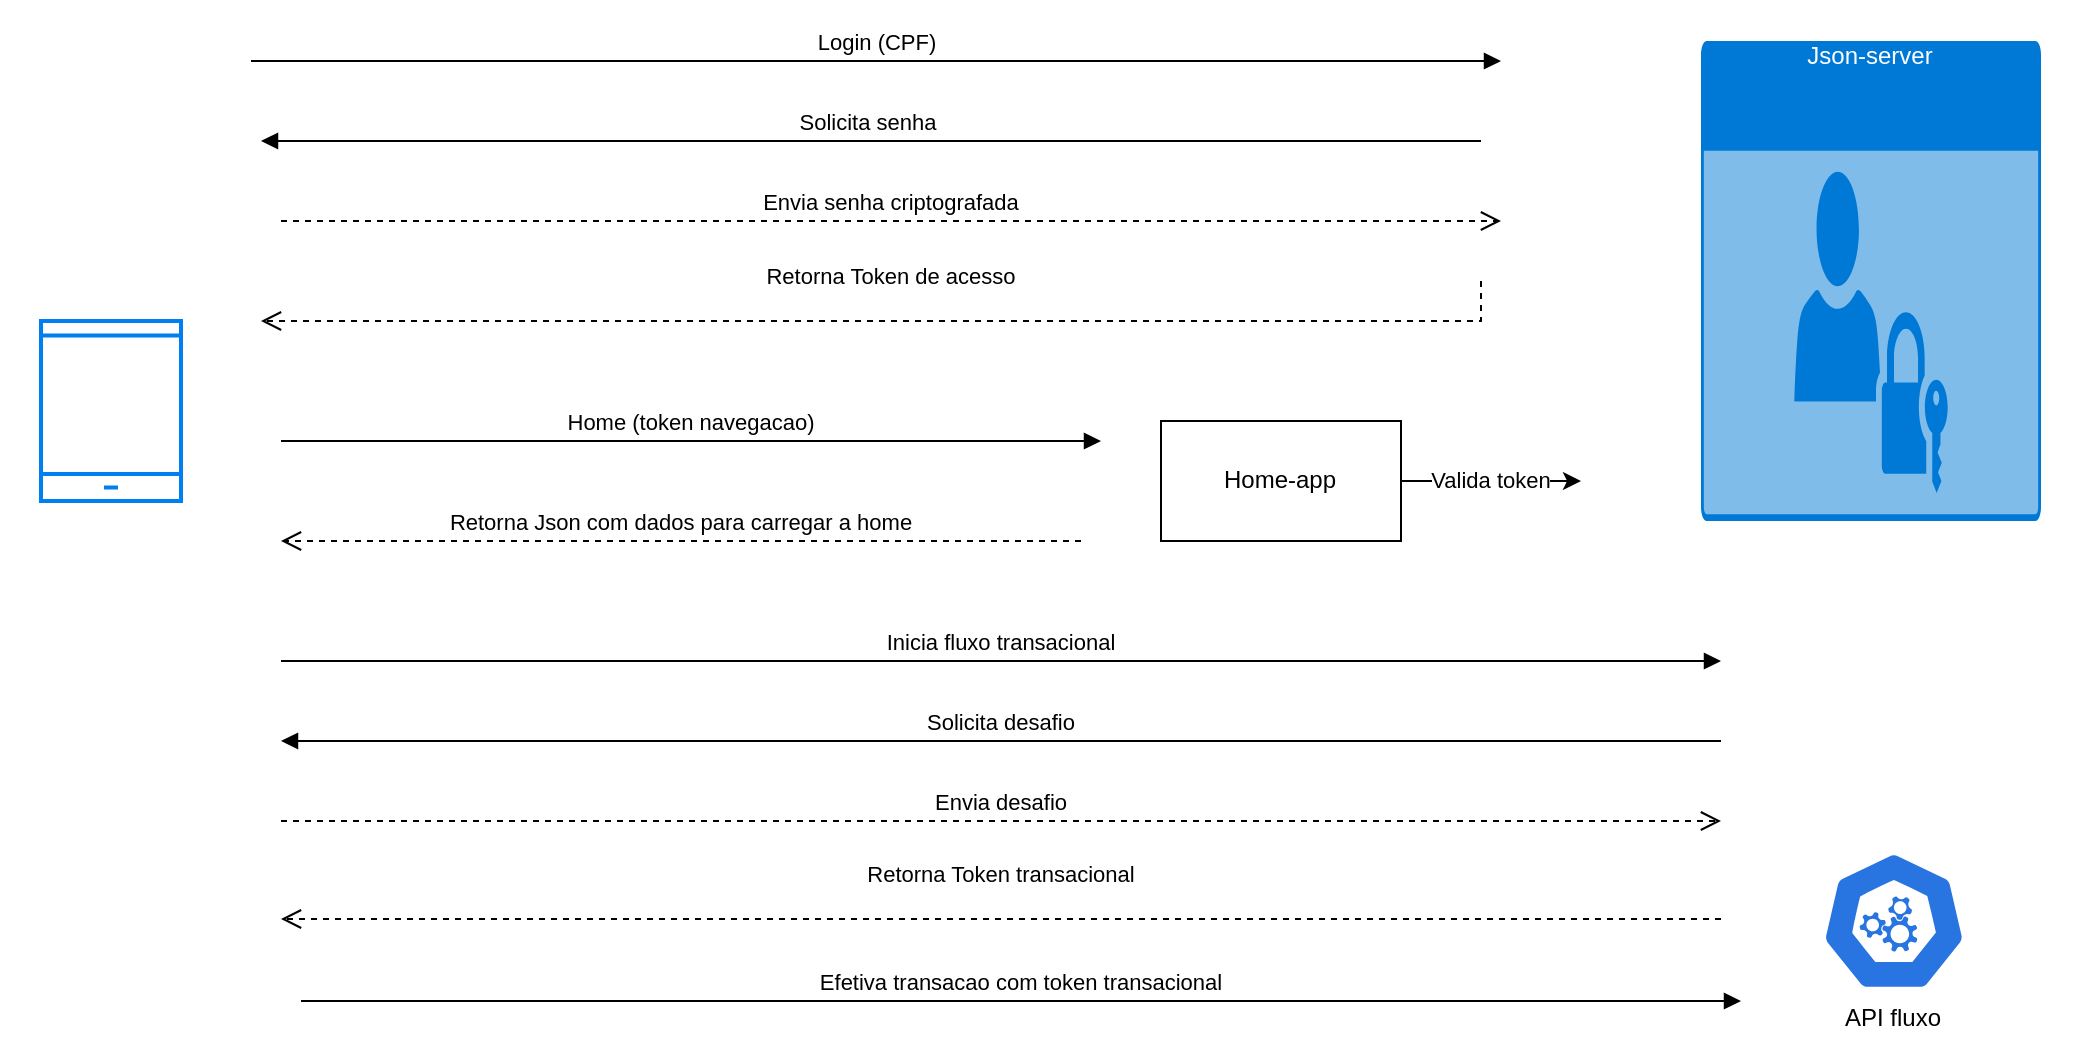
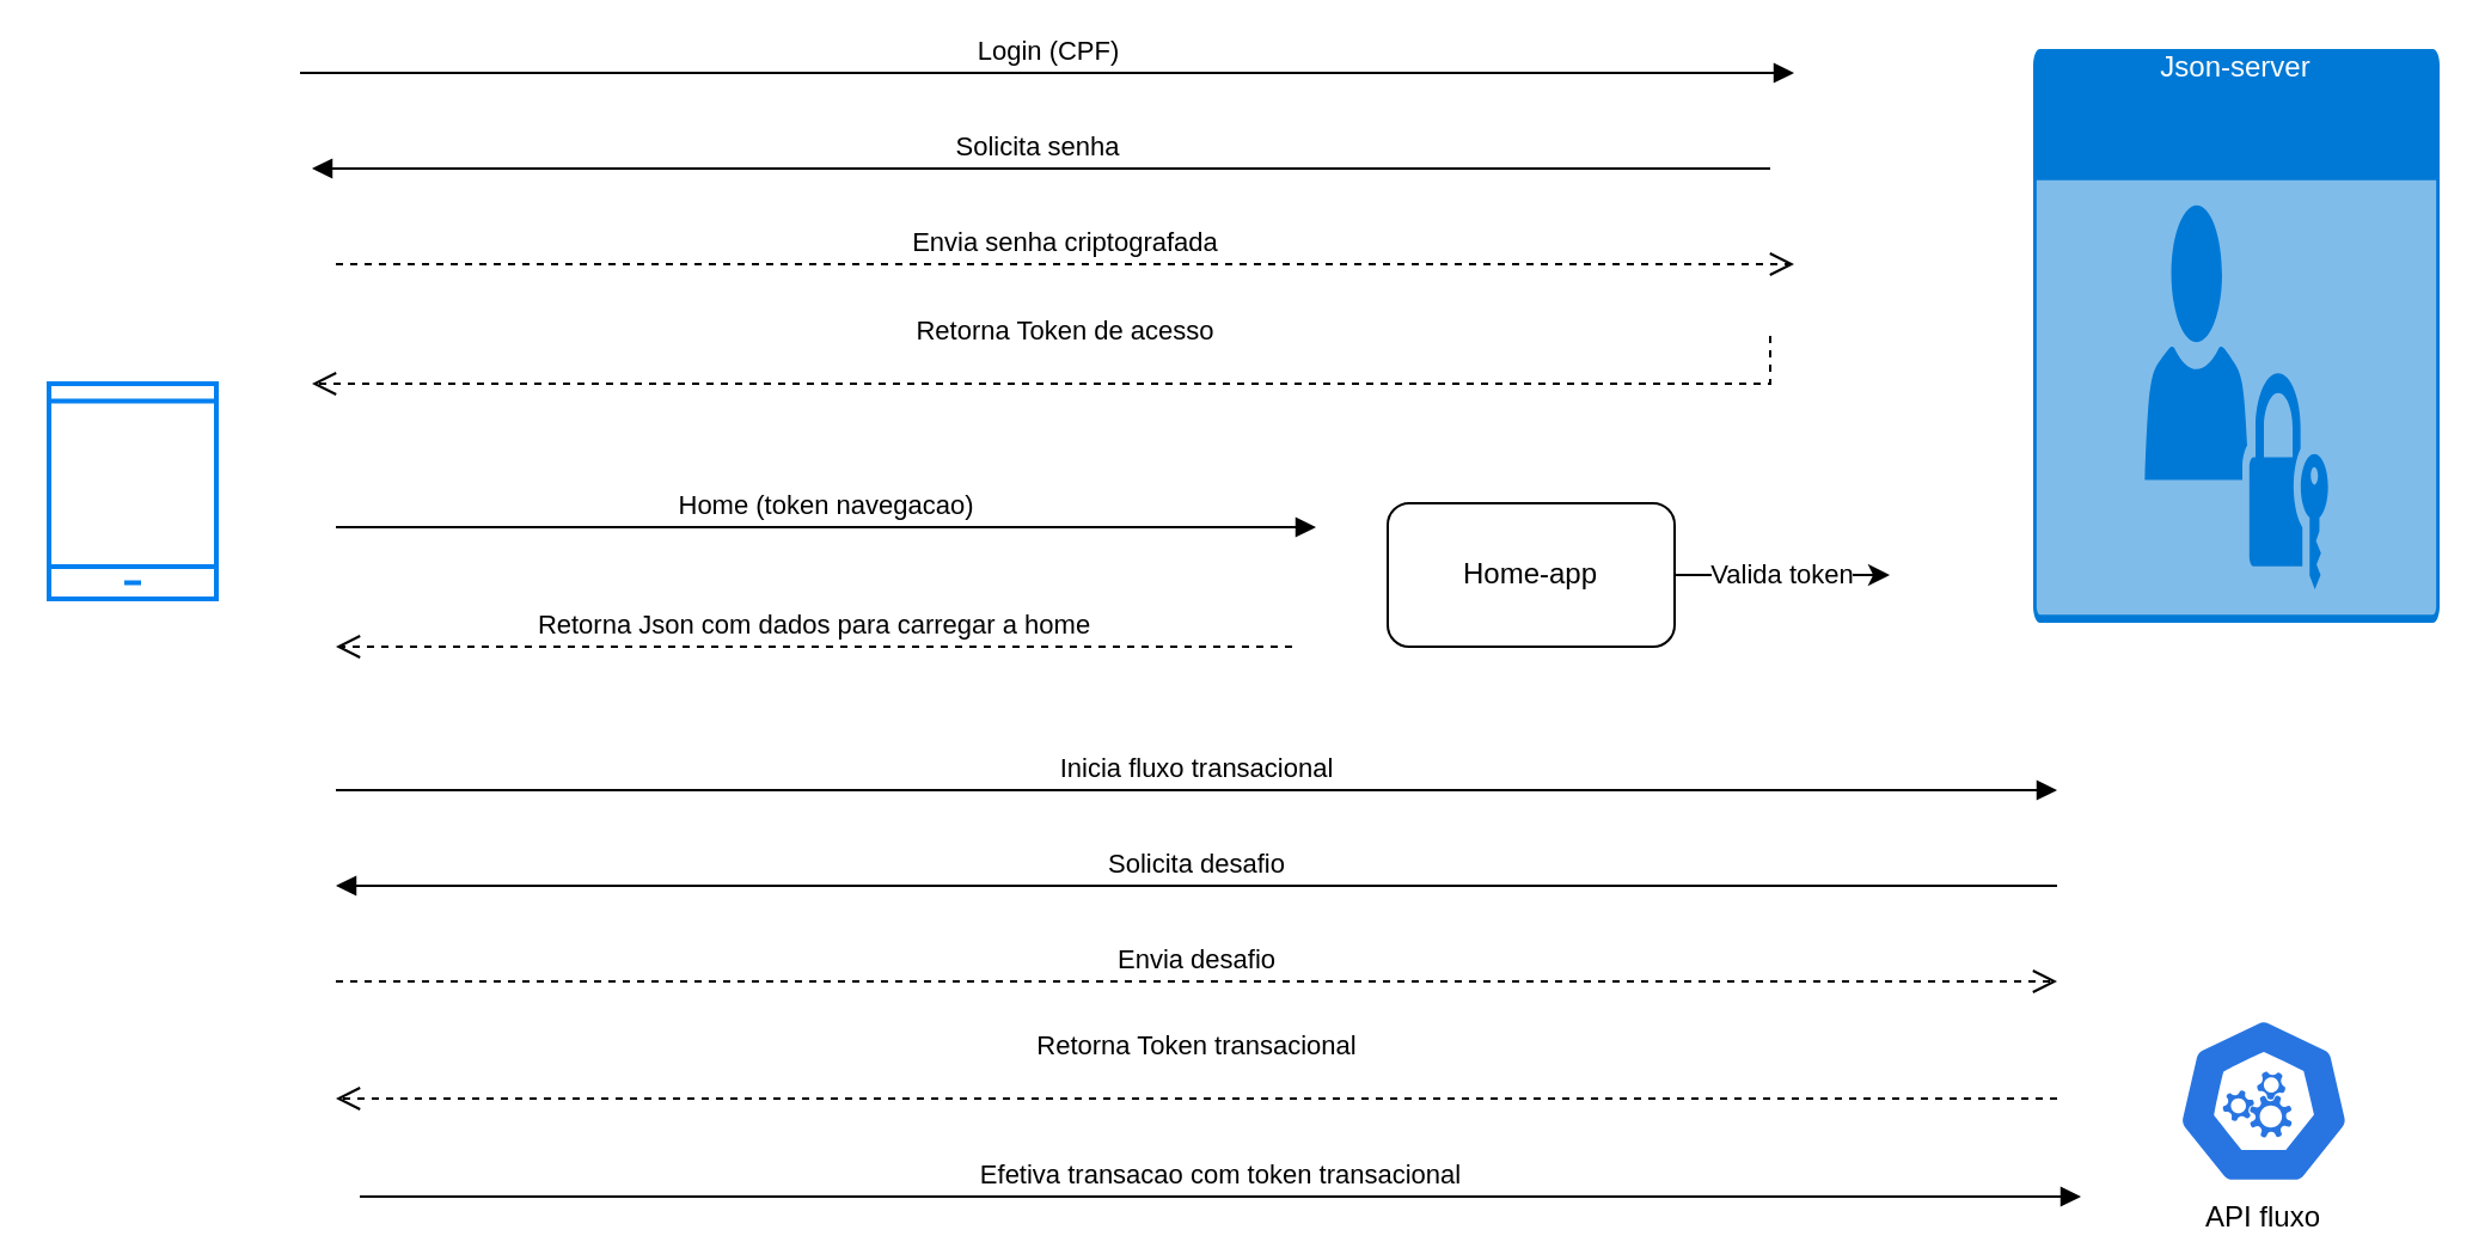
  <mxCell id="0" />
  <mxCell id="1" parent="0" />
  <mxCell id="2" value="Login (CPF)" style="html=1;verticalAlign=bottom;endArrow=block;edgeStyle=elbowEdgeStyle;elbow=vertical;curved=0;rounded=0;" parent="1" edge="1"><mxGeometry relative="1" as="geometry"><mxPoint x="125" y="30" as="sourcePoint" /><Array as="points"><mxPoint x="210" y="30" /></Array><mxPoint x="750" y="30" as="targetPoint" /></mxGeometry></mxCell>
  <mxCell id="3" value="Retorna Token de acesso&lt;div&gt;&lt;br&gt;&lt;/div&gt;" style="html=1;verticalAlign=bottom;endArrow=open;dashed=1;endSize=8;edgeStyle=elbowEdgeStyle;elbow=vertical;curved=0;rounded=0;" parent="1" edge="1"><mxGeometry relative="1" as="geometry"><mxPoint x="130" y="160" as="targetPoint" /><Array as="points"><mxPoint x="225" y="160" /></Array><mxPoint x="740" y="140" as="sourcePoint" /></mxGeometry></mxCell>
  <mxCell id="4" value="Solicita senha&amp;nbsp;" style="html=1;verticalAlign=bottom;endArrow=block;edgeStyle=elbowEdgeStyle;elbow=vertical;curved=0;rounded=0;" parent="1" edge="1"><mxGeometry relative="1" as="geometry"><mxPoint x="740" y="70" as="sourcePoint" /><Array as="points"><mxPoint x="220" y="70" /></Array><mxPoint x="130" y="70" as="targetPoint" /></mxGeometry></mxCell>
  <mxCell id="5" value="Envia senha criptografada" style="html=1;verticalAlign=bottom;endArrow=open;dashed=1;endSize=8;edgeStyle=elbowEdgeStyle;elbow=vertical;curved=0;rounded=0;" parent="1" edge="1"><mxGeometry relative="1" as="geometry"><mxPoint x="750" y="110" as="targetPoint" /><Array as="points"><mxPoint x="220" y="110" /></Array><mxPoint x="140" y="110" as="sourcePoint" /></mxGeometry></mxCell>
  <mxCell id="6" value="Json-server" style="html=1;whiteSpace=wrap;strokeColor=none;fillColor=#0079D6;labelPosition=center;verticalLabelPosition=middle;verticalAlign=top;align=center;fontSize=12;outlineConnect=0;spacingTop=-6;fontColor=#FFFFFF;sketch=0;shape=mxgraph.sitemap.login;" vertex="1" parent="1"><mxGeometry x="850" y="20" width="170" height="240" as="geometry" /></mxCell>
  <mxCell id="7" value="" style="html=1;verticalLabelPosition=bottom;align=center;labelBackgroundColor=#ffffff;verticalAlign=top;strokeWidth=2;strokeColor=#0080F0;shadow=0;dashed=0;shape=mxgraph.ios7.icons.smartphone;" vertex="1" parent="1"><mxGeometry x="20" y="160" width="70" height="90" as="geometry" /></mxCell>
  <mxCell id="8" value="Home (token navegacao)" style="html=1;verticalAlign=bottom;endArrow=block;edgeStyle=elbowEdgeStyle;elbow=vertical;curved=0;rounded=0;" edge="1" parent="1"><mxGeometry relative="1" as="geometry"><mxPoint x="140" y="220" as="sourcePoint" /><Array as="points"><mxPoint x="225" y="220" /></Array><mxPoint x="550" y="220" as="targetPoint" /></mxGeometry></mxCell>
  <mxCell id="9" value="Valida token" style="edgeStyle=orthogonalEdgeStyle;rounded=0;orthogonalLoop=1;jettySize=auto;html=1;" edge="1" parent="1" source="10"><mxGeometry relative="1" as="geometry"><mxPoint x="790" y="240" as="targetPoint" /></mxGeometry></mxCell>
- <mxCell id="10" value="Home-app" style="rounded=0;whiteSpace=wrap;html=1;" vertex="1" parent="1"><mxGeometry x="580" y="210" width="120" height="60" as="geometry" /></mxCell>
+ <mxCell id="10" value="Home-app" style="whiteSpace=wrap;html=1;rounded=1;" vertex="1" parent="1"><mxGeometry x="580" y="210" width="120" height="60" as="geometry" /></mxCell>
  <mxCell id="11" value="&lt;div&gt;Retorna Json com dados para carregar a home&lt;/div&gt;" style="html=1;verticalAlign=bottom;endArrow=open;dashed=1;endSize=8;edgeStyle=elbowEdgeStyle;elbow=vertical;curved=0;rounded=0;" edge="1" parent="1"><mxGeometry relative="1" as="geometry"><mxPoint x="140" y="270" as="targetPoint" /><Array as="points"><mxPoint x="235" y="270" /></Array><mxPoint x="540" y="270" as="sourcePoint" /></mxGeometry></mxCell>
  <mxCell id="12" value="Inicia fluxo transacional" style="html=1;verticalAlign=bottom;endArrow=block;edgeStyle=elbowEdgeStyle;elbow=vertical;curved=0;rounded=0;" edge="1" parent="1"><mxGeometry relative="1" as="geometry"><mxPoint x="140" y="330" as="sourcePoint" /><Array as="points"><mxPoint x="225" y="330" /></Array><mxPoint x="860" y="330" as="targetPoint" /></mxGeometry></mxCell>
  <mxCell id="13" value="Solicita desafio" style="html=1;verticalAlign=bottom;endArrow=block;edgeStyle=elbowEdgeStyle;elbow=vertical;curved=0;rounded=0;" edge="1" parent="1"><mxGeometry relative="1" as="geometry"><mxPoint x="860" y="370" as="sourcePoint" /><Array as="points"><mxPoint x="230" y="370" /></Array><mxPoint x="140" y="370" as="targetPoint" /></mxGeometry></mxCell>
  <mxCell id="14" value="Envia desafio" style="html=1;verticalAlign=bottom;endArrow=open;dashed=1;endSize=8;edgeStyle=elbowEdgeStyle;elbow=vertical;curved=0;rounded=0;" edge="1" parent="1"><mxGeometry relative="1" as="geometry"><mxPoint x="860" y="410" as="targetPoint" /><Array as="points"><mxPoint x="220" y="410" /></Array><mxPoint x="140" y="410" as="sourcePoint" /></mxGeometry></mxCell>
  <mxCell id="15" value="Retorna Token transacional&lt;div&gt;&lt;div&gt;&lt;br&gt;&lt;/div&gt;&lt;/div&gt;" style="html=1;verticalAlign=bottom;endArrow=open;dashed=1;endSize=8;edgeStyle=elbowEdgeStyle;elbow=vertical;curved=0;rounded=0;" edge="1" parent="1"><mxGeometry relative="1" as="geometry"><mxPoint x="140" y="459" as="targetPoint" /><Array as="points"><mxPoint x="325" y="459" /></Array><mxPoint x="860" y="459" as="sourcePoint" /></mxGeometry></mxCell>
  <mxCell id="16" value="Efetiva transacao com token transacional" style="html=1;verticalAlign=bottom;endArrow=block;edgeStyle=elbowEdgeStyle;elbow=vertical;curved=0;rounded=0;" edge="1" parent="1"><mxGeometry relative="1" as="geometry"><mxPoint x="150" y="500" as="sourcePoint" /><Array as="points"><mxPoint x="235" y="500" /></Array><mxPoint x="870" y="500" as="targetPoint" /></mxGeometry></mxCell>
  <mxCell id="17" value="API fluxo" style="aspect=fixed;sketch=0;html=1;dashed=0;whitespace=wrap;verticalLabelPosition=bottom;verticalAlign=top;fillColor=#2875E2;strokeColor=#ffffff;points=[[0.005,0.63,0],[0.1,0.2,0],[0.9,0.2,0],[0.5,0,0],[0.995,0.63,0],[0.72,0.99,0],[0.5,1,0],[0.28,0.99,0]];shape=mxgraph.kubernetes.icon2;prIcon=api" vertex="1" parent="1"><mxGeometry x="910" y="425" width="72.92" height="70" as="geometry" /></mxCell>
